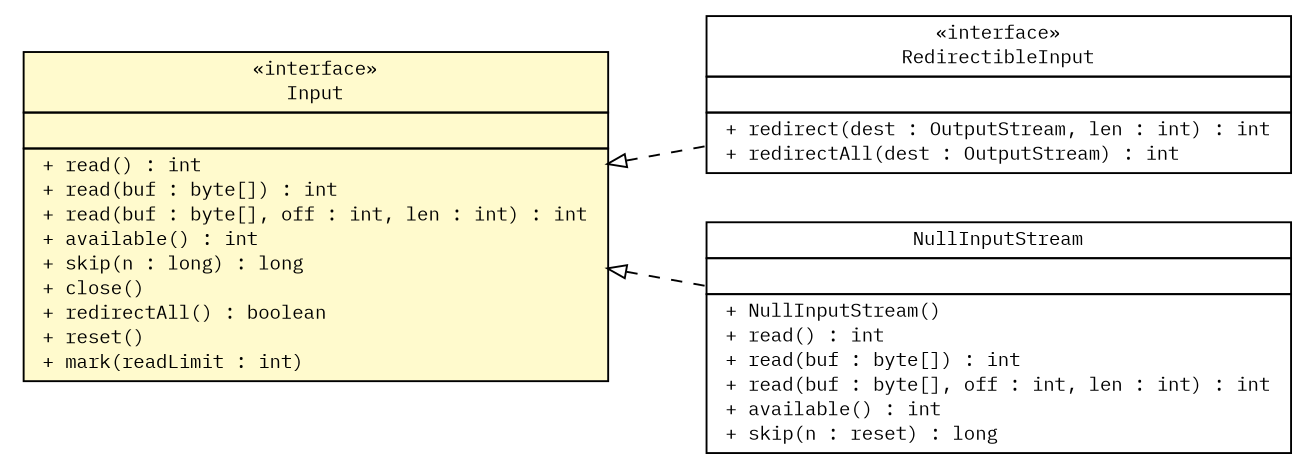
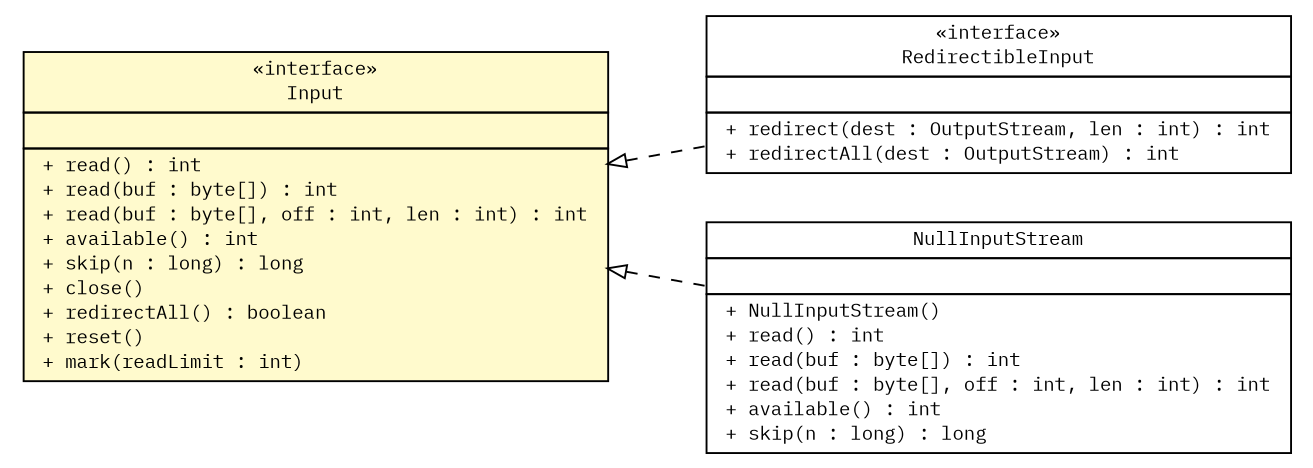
  digraph {
    fontname="IBM Plex Mono"
    nodesep=0.25
    rankdir=LR
    ranksep=0.5
    node [fontcolor=black fontname="IBM Plex Mono" fontsize=10.0 shape=plaintext]
    edge [arrowtail=empty dir=back fontname="IBM Plex Mono" fontsize=10 headport=p labelfontname=Helvetica labelfontsize=10 style=dashed tailport=p]
    n1 [label=<<table title="sorcer.util.exec.RedirectibleInput" border="0" cellborder="1" cellspacing="0" cellpadding="2" port="p" href="./RedirectibleInput.html"> 		<tr><td><table border="0" cellspacing="0" cellpadding="1"> <tr><td align="center" balign="center"> &#171;interface&#187; </td></tr> <tr><td align="center" balign="center"> RedirectibleInput </td></tr> 		</table></td></tr> 		<tr><td><table border="0" cellspacing="0" cellpadding="1"> <tr><td align="left" balign="left">  </td></tr> 		</table></td></tr> 		<tr><td><table border="0" cellspacing="0" cellpadding="1"> <tr><td align="left" balign="left"> + redirect(dest : OutputStream, len : int) : int </td></tr> <tr><td align="left" balign="left"> + redirectAll(dest : OutputStream) : int </td></tr> 		</table></td></tr> 		</table>>]
-   n2 [label=<<table title="sorcer.util.exec.NullInputStream" border="0" cellborder="1" cellspacing="0" cellpadding="2" port="p" href="./NullInputStream.html"> 		<tr><td><table border="0" cellspacing="0" cellpadding="1"> <tr><td align="center" balign="center"> NullInputStream </td></tr> 		</table></td></tr> 		<tr><td><table border="0" cellspacing="0" cellpadding="1"> <tr><td align="left" balign="left">  </td></tr> 		</table></td></tr> 		<tr><td><table border="0" cellspacing="0" cellpadding="1"> <tr><td align="left" balign="left"> + NullInputStream() </td></tr> <tr><td align="left" balign="left"> + read() : int </td></tr> <tr><td align="left" balign="left"> + read(buf : byte[]) : int </td></tr> <tr><td align="left" balign="left"> + read(buf : byte[], off : int, len : int) : int </td></tr> <tr><td align="left" balign="left"> + available() : int </td></tr> <tr><td align="left" balign="left"> + skip(n : reset) : long </td></tr> 		</table></td></tr> 		</table>>]
+   n2 [label=<<table title="sorcer.util.exec.NullInputStream" border="0" cellborder="1" cellspacing="0" cellpadding="2" port="p" href="./NullInputStream.html"> 		<tr><td><table border="0" cellspacing="0" cellpadding="1"> <tr><td align="center" balign="center"> NullInputStream </td></tr> 		</table></td></tr> 		<tr><td><table border="0" cellspacing="0" cellpadding="1"> <tr><td align="left" balign="left">  </td></tr> 		</table></td></tr> 		<tr><td><table border="0" cellspacing="0" cellpadding="1"> <tr><td align="left" balign="left"> + NullInputStream() </td></tr> <tr><td align="left" balign="left"> + read() : int </td></tr> <tr><td align="left" balign="left"> + read(buf : byte[]) : int </td></tr> <tr><td align="left" balign="left"> + read(buf : byte[], off : int, len : int) : int </td></tr> <tr><td align="left" balign="left"> + available() : int </td></tr> <tr><td align="left" balign="left"> + skip(n : long) : long </td></tr> 		</table></td></tr> 		</table>>]
    n3 [label=<<table title="sorcer.util.exec.Input" border="0" cellborder="1" cellspacing="0" cellpadding="2" port="p" bgcolor="lemonChiffon" href="./Input.html"> 		<tr><td><table border="0" cellspacing="0" cellpadding="1"> <tr><td align="center" balign="center"> &#171;interface&#187; </td></tr> <tr><td align="center" balign="center"> Input </td></tr> 		</table></td></tr> 		<tr><td><table border="0" cellspacing="0" cellpadding="1"> <tr><td align="left" balign="left">  </td></tr> 		</table></td></tr> 		<tr><td><table border="0" cellspacing="0" cellpadding="1"> <tr><td align="left" balign="left"> + read() : int </td></tr> <tr><td align="left" balign="left"> + read(buf : byte[]) : int </td></tr> <tr><td align="left" balign="left"> + read(buf : byte[], off : int, len : int) : int </td></tr> <tr><td align="left" balign="left"> + available() : int </td></tr> <tr><td align="left" balign="left"> + skip(n : long) : long </td></tr> <tr><td align="left" balign="left"> + close() </td></tr> <tr><td align="left" balign="left"> + redirectAll() : boolean </td></tr> <tr><td align="left" balign="left"> + reset() </td></tr> <tr><td align="left" balign="left"> + mark(readLimit : int) </td></tr> 		</table></td></tr> 		</table>>]
    n3 -> n1
    n3 -> n2
  }
